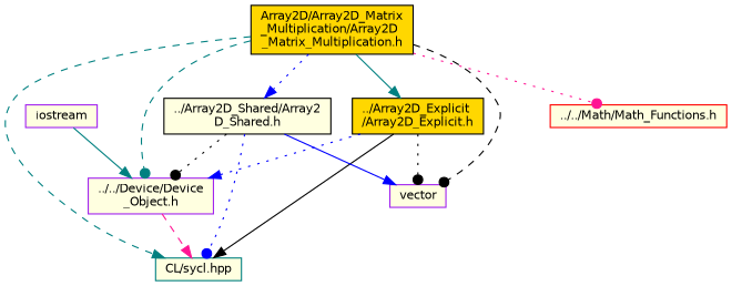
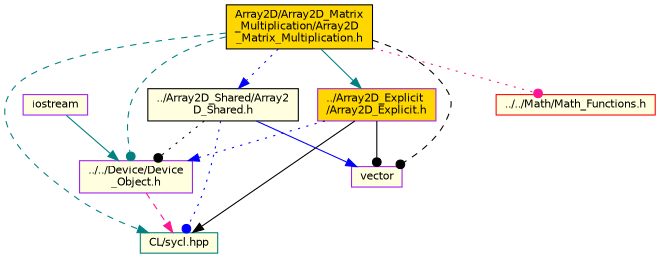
  digraph {
    node [color=black fillcolor=lightyellow fontname=Helvetica fontsize=10 shape=record style=filled]
    edge [arrowhead=normal color=teal fontname=Helvetica fontsize=10 labelfontname=Helvetica labelfontsize=10 style=dotted]
    n1 [fillcolor=gold fontcolor=black height=0.2 label="Array2D/Array2D_Matrix\l_Multiplication/Array2D\l_Matrix_Multiplication.h" width=0.4]
    n2 [color=teal height=0.2 label="CL/sycl.hpp" width=0.4]
    n3 [color=purple height=0.2 label=vector width=0.4]
    n4 [color=purple height=0.2 label="../../Device/Device\l_Object.h" width=0.4]
    n5 [color=red height=0.2 label="../../Math/Math_Functions.h" width=0.4]
-   n6 [fillcolor=gold height=0.2 label="../Array2D_Explicit\l/Array2D_Explicit.h" width=0.4]
+   n6 [color=purple fillcolor=gold height=0.2 label="../Array2D_Explicit\l/Array2D_Explicit.h" width=0.4]
    n7 [height=0.2 label="../Array2D_Shared/Array2\lD_Shared.h" width=0.4]
    n8 [color=purple height=0.2 label=iostream width=0.4]
    n1 -> n2 [style=dashed]
    n1 -> n3 [arrowhead=dot color=black style=dashed]
    n1 -> n4 [arrowhead=dot style=dashed]
    n1 -> n5 [arrowhead=dot color=deeppink]
    n1 -> n6 [style=solid]
    n1 -> n7 [color=blue]
    n4 -> n2 [color=deeppink style=dashed]
    n6 -> n2 [color=black style=solid]
-   n6 -> n3 [arrowhead=dot color=black]
+   n6 -> n3 [arrowhead=dot color=black style=solid]
    n6 -> n4 [color=blue]
    n7 -> n2 [arrowhead=dot color=blue]
    n7 -> n3 [color=blue style=solid]
    n7 -> n4 [arrowhead=dot color=black]
    n8 -> n4 [style=solid]
  }
